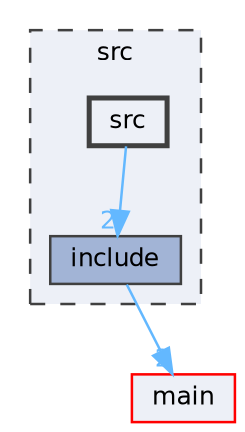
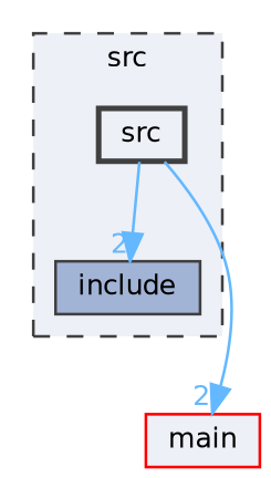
  digraph {
    compound=true
    node [color=grey25 fillcolor="#edf0f7" fontname=Helvetica fontsize=10 shape=box style=filled]
    edge [color=steelblue1 fontcolor=steelblue1 fontname=Helvetica fontsize=10 headlabel=2 labeldistance=1.5 labelfontname=Helvetica labelfontsize=10]
    n1 [fillcolor="#a2b4d6" height=0.2 label=include width=0.4]
    n2 [height=0.2 label=src style="filled,bold" width=0.4]
    n3 [color=red height=0.2 label=main width=0.4]
    subgraph cluster_1 {
      bgcolor="#edf0f7"
      fontname=Helvetica
      fontsize=10
      label=src
      pencolor=grey25
      style="filled,dashed"
      n1
      n2
    }
    n2 -> n1
-   n1 -> n3
+   n2 -> n3
  }
